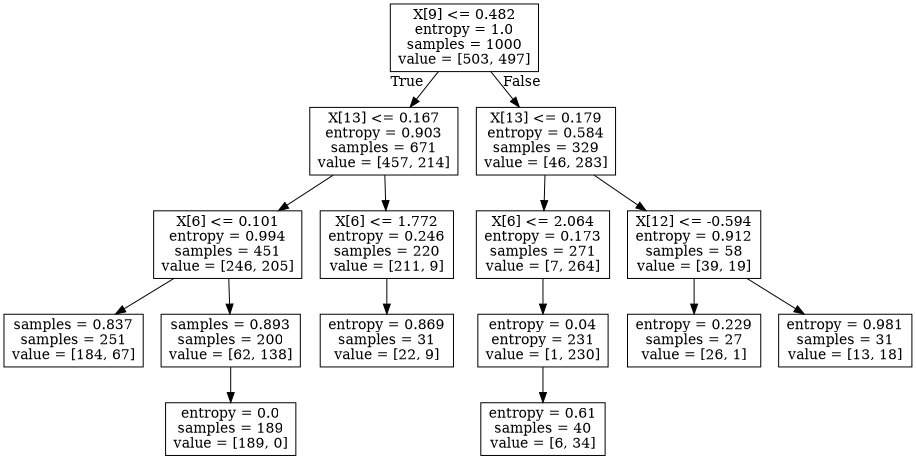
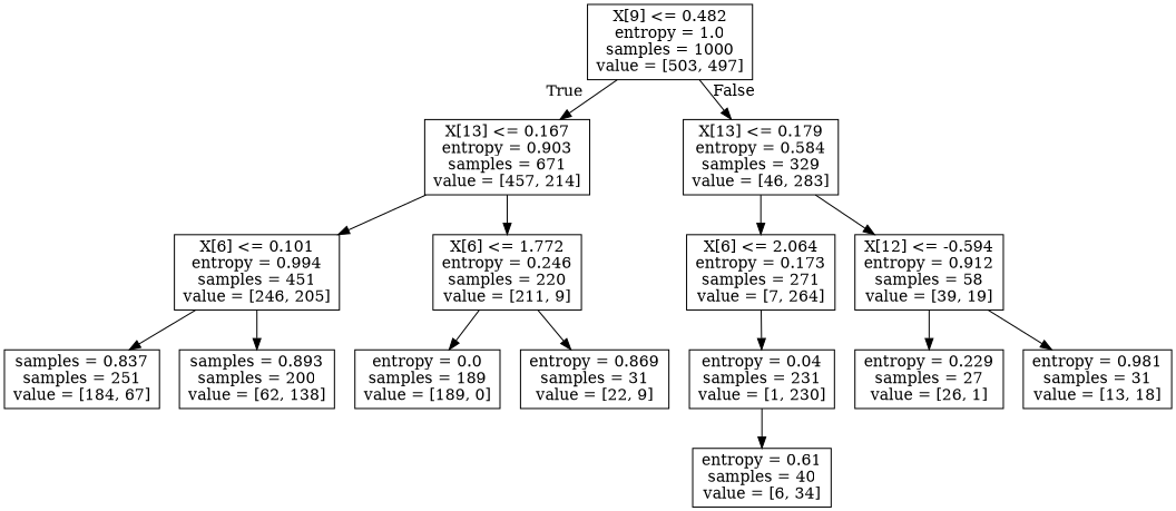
  digraph {
    node [shape=box]
    n1 [label="X[9] <= 0.482\nentropy = 1.0\nsamples = 1000\nvalue = [503, 497]"]
    n2 [label="X[13] <= 0.167\nentropy = 0.903\nsamples = 671\nvalue = [457, 214]"]
    n3 [label="X[13] <= 0.179\nentropy = 0.584\nsamples = 329\nvalue = [46, 283]"]
    n4 [label="X[6] <= 0.101\nentropy = 0.994\nsamples = 451\nvalue = [246, 205]"]
    n5 [label="X[6] <= 1.772\nentropy = 0.246\nsamples = 220\nvalue = [211, 9]"]
    n6 [label="X[6] <= 2.064\nentropy = 0.173\nsamples = 271\nvalue = [7, 264]"]
    n7 [label="X[12] <= -0.594\nentropy = 0.912\nsamples = 58\nvalue = [39, 19]"]
    n8 [label="samples = 0.837\nsamples = 251\nvalue = [184, 67]"]
    n9 [label="samples = 0.893\nsamples = 200\nvalue = [62, 138]"]
    n10 [label="entropy = 0.0\nsamples = 189\nvalue = [189, 0]"]
    n11 [label="entropy = 0.869\nsamples = 31\nvalue = [22, 9]"]
-   n12 [label="entropy = 0.04\nentropy = 231\nvalue = [1, 230]"]
+   n12 [label="entropy = 0.04\nsamples = 231\nvalue = [1, 230]"]
    n13 [label="entropy = 0.229\nsamples = 27\nvalue = [26, 1]"]
    n14 [label="entropy = 0.981\nsamples = 31\nvalue = [13, 18]"]
    n15 [label="entropy = 0.61\nsamples = 40\nvalue = [6, 34]"]
    n1 -> n2 [headlabel=True labelangle=45 labeldistance=2.5]
    n1 -> n3 [headlabel=False labelangle=-45 labeldistance=2.5]
    n2 -> n4
    n2 -> n5
    n3 -> n6
    n3 -> n7
    n4 -> n8
    n4 -> n9
-   n9 -> n10
+   n5 -> n10
    n5 -> n11
    n6 -> n12
    n7 -> n13
    n7 -> n14
    n12 -> n15
  }
